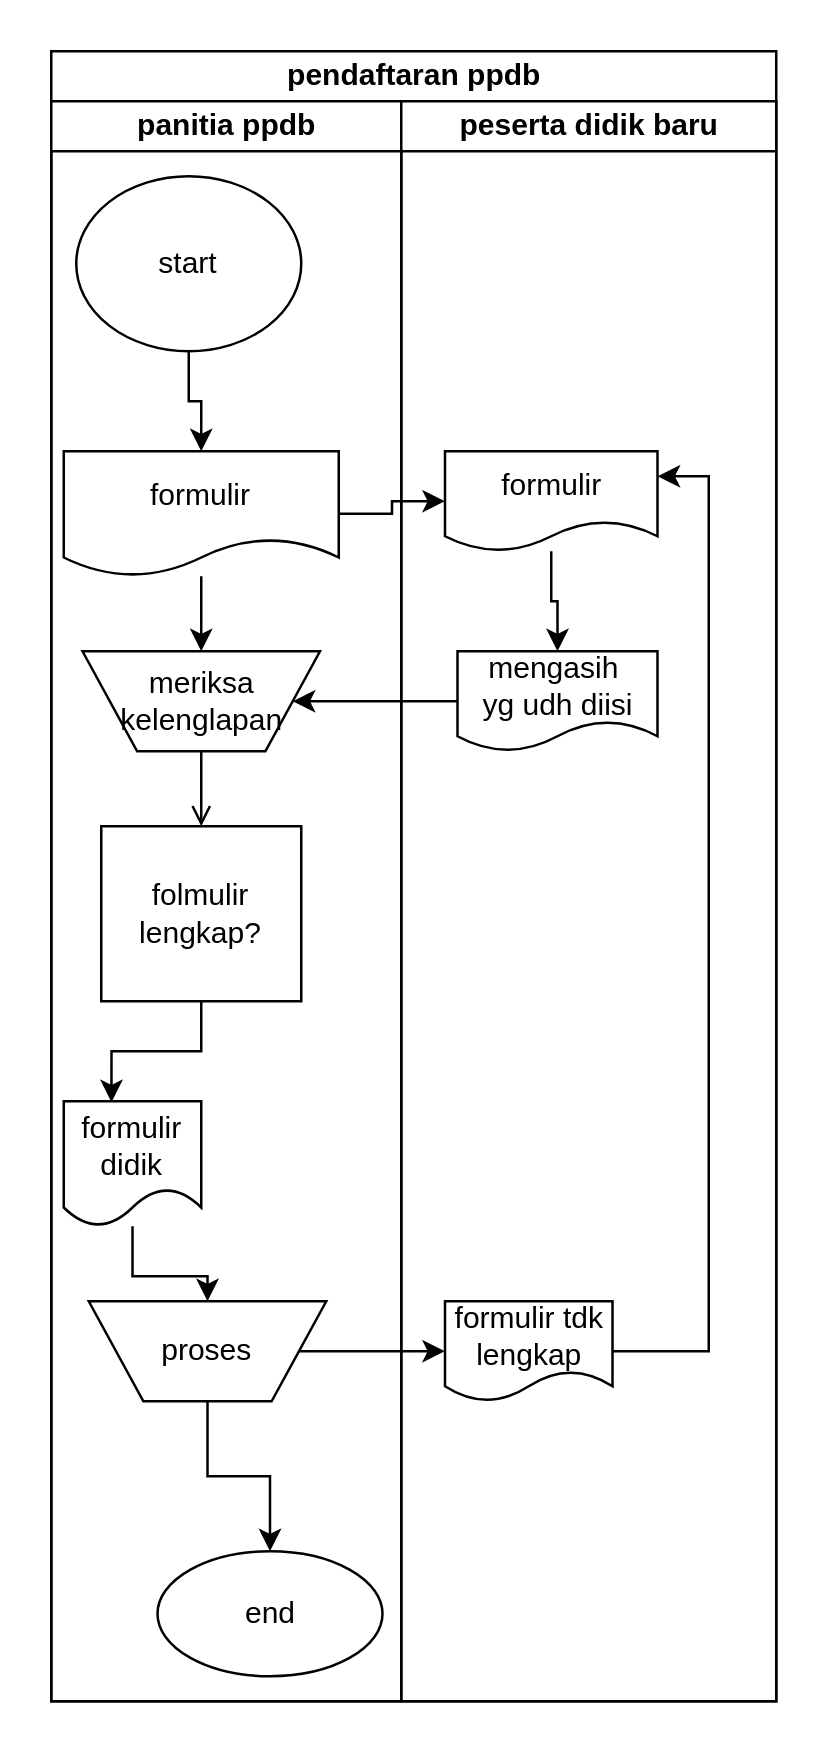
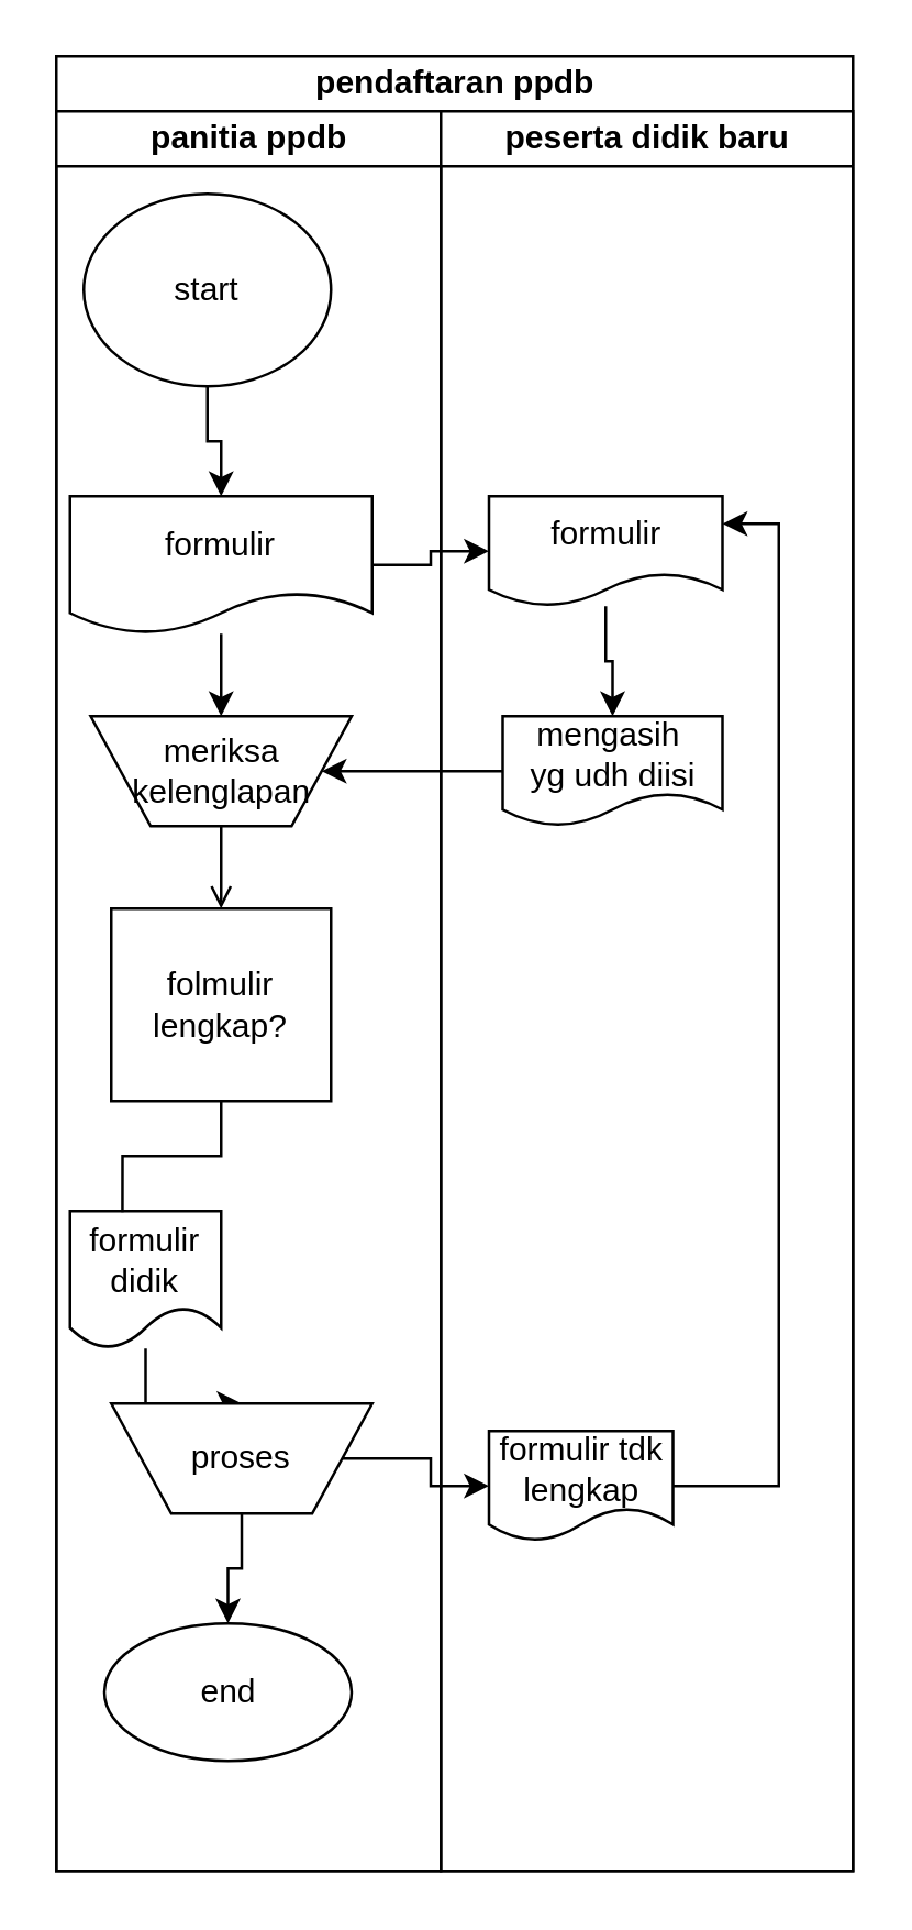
  <mxCell id="0" />
  <mxCell id="1" parent="0" />
  <mxCell id="2" value="pendaftaran ppdb" style="swimlane;childLayout=stackLayout;resizeParent=1;resizeParentMax=0;startSize=20;html=1;" vertex="1" parent="1"><mxGeometry x="20" y="20" width="290" height="660" as="geometry" /></mxCell>
  <mxCell id="3" value="panitia ppdb" style="swimlane;startSize=20;html=1;" vertex="1" parent="2"><mxGeometry y="20" width="140" height="640" as="geometry" /></mxCell>
  <mxCell id="4" style="edgeStyle=orthogonalEdgeStyle;rounded=0;orthogonalLoop=1;jettySize=auto;html=1;entryX=0.5;entryY=0;entryDx=0;entryDy=0;" edge="1" parent="3" source="5" target="7"><mxGeometry relative="1" as="geometry" /></mxCell>
  <mxCell id="5" value="start" style="ellipse;whiteSpace=wrap;html=1;" vertex="1" parent="3"><mxGeometry x="10" y="30" width="90" height="70" as="geometry" /></mxCell>
  <mxCell id="6" style="edgeStyle=orthogonalEdgeStyle;rounded=0;orthogonalLoop=1;jettySize=auto;html=1;entryX=0.5;entryY=0;entryDx=0;entryDy=0;" edge="1" parent="3" source="7" target="9"><mxGeometry relative="1" as="geometry" /></mxCell>
  <mxCell id="7" value="formulir" style="shape=document;whiteSpace=wrap;html=1;boundedLbl=1;" vertex="1" parent="3"><mxGeometry x="5.0" y="140" width="110" height="50" as="geometry" /></mxCell>
  <mxCell id="8" style="edgeStyle=orthogonalEdgeStyle;rounded=0;orthogonalLoop=1;jettySize=auto;html=1;entryX=0.5;entryY=0;entryDx=0;entryDy=0;endArrow=open;" edge="1" parent="3" source="9" target="10"><mxGeometry relative="1" as="geometry" /></mxCell>
  <mxCell id="9" value="meriksa&lt;div&gt;kelenglapan&lt;/div&gt;" style="verticalLabelPosition=middle;verticalAlign=middle;html=1;shape=trapezoid;perimeter=trapezoidPerimeter;whiteSpace=wrap;size=0.23;arcSize=10;flipV=1;labelPosition=center;align=center;" vertex="1" parent="3"><mxGeometry x="12.5" y="220" width="95" height="40" as="geometry" /></mxCell>
  <mxCell id="10" value="folmulir&lt;div&gt;lengkap?&lt;/div&gt;" style="whiteSpace=wrap;html=1;rounded=0;" vertex="1" parent="3"><mxGeometry x="20" y="290" width="80" height="70" as="geometry" /></mxCell>
  <mxCell id="11" style="edgeStyle=orthogonalEdgeStyle;rounded=0;orthogonalLoop=1;jettySize=auto;html=1;" edge="1" parent="3" source="12" target="15"><mxGeometry relative="1" as="geometry" /></mxCell>
  <mxCell id="12" value="formulir&lt;div&gt;didik&lt;/div&gt;" style="shape=document;whiteSpace=wrap;html=1;boundedLbl=1;" vertex="1" parent="3"><mxGeometry x="5" y="400" width="55" height="50" as="geometry" /></mxCell>
- <mxCell id="13" style="edgeStyle=orthogonalEdgeStyle;rounded=0;orthogonalLoop=1;jettySize=auto;html=1;entryX=0.347;entryY=0.008;entryDx=0;entryDy=0;entryPerimeter=0;" edge="1" parent="3" source="10" target="12"><mxGeometry relative="1" as="geometry" /></mxCell>
+ <mxCell id="13" style="edgeStyle=orthogonalEdgeStyle;rounded=0;orthogonalLoop=1;jettySize=auto;html=1;entryX=0.347;entryY=0.008;entryDx=0;entryDy=0;entryPerimeter=0;endArrow=none;" edge="1" parent="3" source="10" target="12"><mxGeometry relative="1" as="geometry" /></mxCell>
  <mxCell id="14" style="edgeStyle=orthogonalEdgeStyle;rounded=0;orthogonalLoop=1;jettySize=auto;html=1;entryX=0.5;entryY=0;entryDx=0;entryDy=0;" edge="1" parent="3" source="15" target="16"><mxGeometry relative="1" as="geometry" /></mxCell>
- <mxCell id="15" value="proses" style="verticalLabelPosition=middle;verticalAlign=middle;html=1;shape=trapezoid;perimeter=trapezoidPerimeter;whiteSpace=wrap;size=0.23;arcSize=10;flipV=1;labelPosition=center;align=center;" vertex="1" parent="3"><mxGeometry x="15" y="480" width="95" height="40" as="geometry" /></mxCell>
- <mxCell id="16" value="end" style="ellipse;whiteSpace=wrap;html=1;" vertex="1" parent="3"><mxGeometry x="42.5" y="580" width="90" height="50" as="geometry" /></mxCell>
+ <mxCell id="15" value="proses" style="verticalLabelPosition=middle;verticalAlign=middle;html=1;shape=trapezoid;perimeter=trapezoidPerimeter;whiteSpace=wrap;size=0.23;arcSize=10;flipV=1;labelPosition=center;align=center;" vertex="1" parent="3"><mxGeometry x="20" y="470" width="95" height="40" as="geometry" /></mxCell>
+ <mxCell id="16" value="end" style="ellipse;whiteSpace=wrap;html=1;" vertex="1" parent="3"><mxGeometry x="17.5" y="550" width="90" height="50" as="geometry" /></mxCell>
  <mxCell id="17" value="peserta didik baru" style="swimlane;startSize=20;html=1;" vertex="1" parent="2"><mxGeometry x="140" y="20" width="150" height="640" as="geometry" /></mxCell>
  <mxCell id="18" style="edgeStyle=orthogonalEdgeStyle;rounded=0;orthogonalLoop=1;jettySize=auto;html=1;" edge="1" parent="17" source="19" target="20"><mxGeometry relative="1" as="geometry" /></mxCell>
  <mxCell id="19" value="formulir" style="shape=document;whiteSpace=wrap;html=1;boundedLbl=1;" vertex="1" parent="17"><mxGeometry x="17.5" y="140" width="85" height="40" as="geometry" /></mxCell>
  <mxCell id="20" value="mengasih&amp;nbsp;&lt;div&gt;yg udh diisi&lt;/div&gt;" style="shape=document;whiteSpace=wrap;html=1;boundedLbl=1;" vertex="1" parent="17"><mxGeometry x="22.5" y="220" width="80" height="40" as="geometry" /></mxCell>
  <mxCell id="21" style="edgeStyle=orthogonalEdgeStyle;rounded=0;orthogonalLoop=1;jettySize=auto;html=1;entryX=1;entryY=0.25;entryDx=0;entryDy=0;" edge="1" parent="17" source="22" target="19"><mxGeometry relative="1" as="geometry"><mxPoint x="120" y="260" as="targetPoint" /><Array as="points"><mxPoint x="123" y="500" /><mxPoint x="123" y="150" /></Array></mxGeometry></mxCell>
  <mxCell id="22" value="formulir tdk&lt;div&gt;lengkap&lt;/div&gt;" style="shape=document;whiteSpace=wrap;html=1;boundedLbl=1;" vertex="1" parent="17"><mxGeometry x="17.5" y="480" width="67" height="40" as="geometry" /></mxCell>
  <mxCell id="23" style="edgeStyle=orthogonalEdgeStyle;rounded=0;orthogonalLoop=1;jettySize=auto;html=1;" edge="1" parent="2" source="15" target="22"><mxGeometry relative="1" as="geometry" /></mxCell>
  <mxCell id="24" style="edgeStyle=orthogonalEdgeStyle;rounded=0;orthogonalLoop=1;jettySize=auto;html=1;entryX=1;entryY=0.5;entryDx=0;entryDy=0;" edge="1" parent="2" source="20" target="9"><mxGeometry relative="1" as="geometry" /></mxCell>
  <mxCell id="25" style="edgeStyle=orthogonalEdgeStyle;rounded=0;orthogonalLoop=1;jettySize=auto;html=1;entryX=0;entryY=0.5;entryDx=0;entryDy=0;" edge="1" parent="2" source="7" target="19"><mxGeometry relative="1" as="geometry" /></mxCell>
